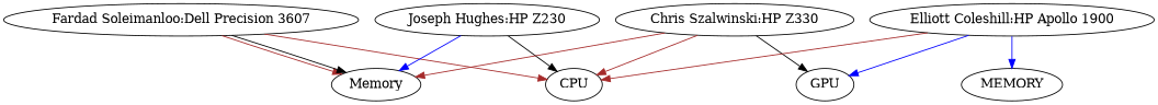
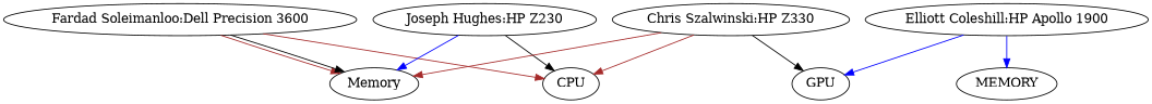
  digraph {
    edge [color=brown]
-   "Fardad Soleimanloo:Dell Precision 3600" [label="Fardad Soleimanloo:Dell Precision 3607"]
+   "Fardad Soleimanloo:Dell Precision 3600"
    CPU
    Memory
    "Joseph Hughes:HP Z230"
    n5 [label="Chris Szalwinski:HP Z330"]
    GPU
    n7 [label="Elliott Coleshill:HP Apollo 1900"]
    MEMORY
    "Fardad Soleimanloo:Dell Precision 3600" -> CPU
    "Fardad Soleimanloo:Dell Precision 3600" -> Memory
    "Fardad Soleimanloo:Dell Precision 3600" -> Memory [color=black]
    "Joseph Hughes:HP Z230" -> CPU [color=black]
    "Joseph Hughes:HP Z230" -> Memory [color=blue]
    n5 -> CPU
    n5 -> Memory
    n5 -> GPU [color=black]
-   n7 -> CPU
    n7 -> GPU [color=blue]
    n7 -> MEMORY [color=blue]
  }
